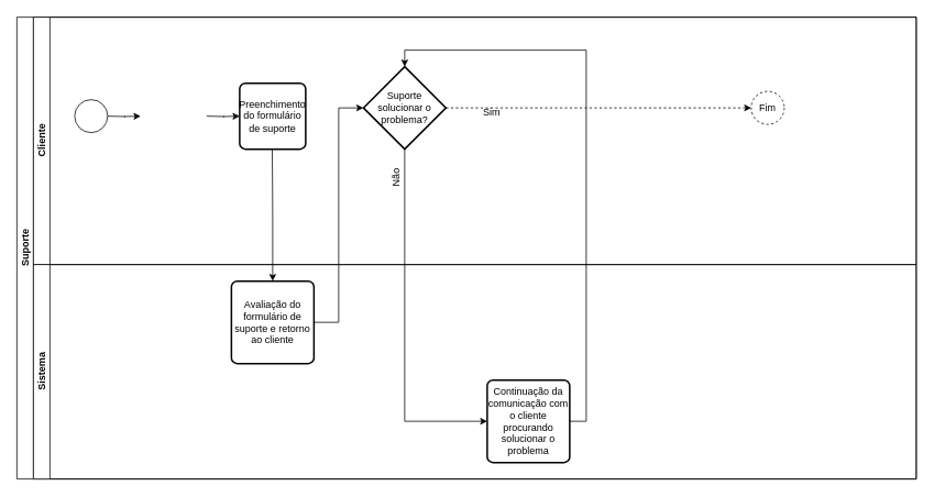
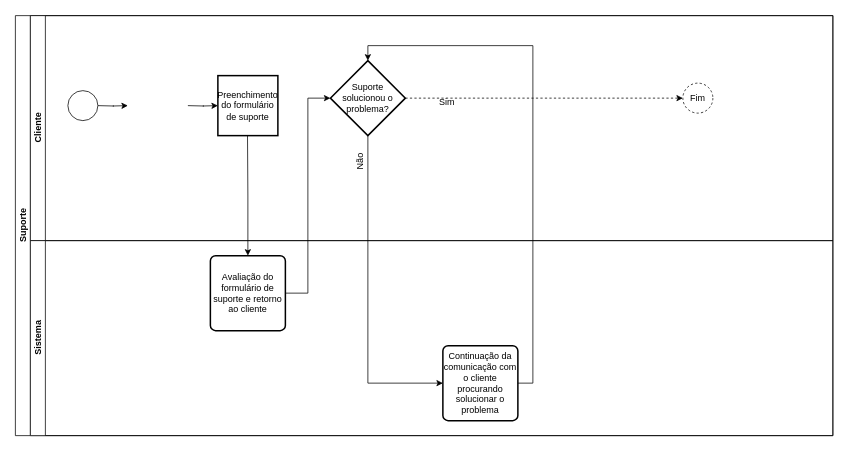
  <mxCell id="0" />
  <mxCell id="1" parent="0" />
  <mxCell id="2" value="Suporte" style="swimlane;html=1;childLayout=stackLayout;resizeParent=1;resizeParentMax=0;horizontal=0;startSize=20;horizontalStack=0;" parent="1" vertex="1"><mxGeometry x="20" y="20" width="1090" height="560" as="geometry" /></mxCell>
  <mxCell id="3" value="Cliente" style="swimlane;html=1;startSize=20;horizontal=0;" parent="2" vertex="1"><mxGeometry x="20" width="1070" height="300" as="geometry" /></mxCell>
  <mxCell id="4" value="" style="edgeStyle=orthogonalEdgeStyle;rounded=0;orthogonalLoop=1;jettySize=auto;html=1;" parent="3" edge="1"><mxGeometry relative="1" as="geometry"><mxPoint x="90" y="120" as="sourcePoint" /><mxPoint x="130" y="120" as="targetPoint" /></mxGeometry></mxCell>
  <mxCell id="5" value="" style="ellipse;whiteSpace=wrap;html=1;" parent="3" vertex="1"><mxGeometry x="50" y="100" width="40" height="40" as="geometry" /></mxCell>
  <mxCell id="6" style="edgeStyle=orthogonalEdgeStyle;rounded=0;orthogonalLoop=1;jettySize=auto;html=1;exitX=1;exitY=0.5;exitDx=0;exitDy=0;entryX=0;entryY=0.5;entryDx=0;entryDy=0;" parent="3" edge="1"><mxGeometry relative="1" as="geometry"><mxPoint x="210" y="120" as="sourcePoint" /><mxPoint x="250" y="120" as="targetPoint" /></mxGeometry></mxCell>
- <mxCell id="7" value="Preenchimento do formulário de suporte" style="rounded=1;whiteSpace=wrap;html=1;absoluteArcSize=1;arcSize=14;strokeWidth=2;" parent="3" vertex="1"><mxGeometry x="250" y="80" width="80" height="80" as="geometry" /></mxCell>
+ <mxCell id="7" value="Preenchimento do formulário de suporte" style="whiteSpace=wrap;html=1;absoluteArcSize=1;arcSize=14;strokeWidth=2;rounded=0;" parent="3" vertex="1"><mxGeometry x="250" y="80" width="80" height="80" as="geometry" /></mxCell>
  <mxCell id="8" style="edgeStyle=orthogonalEdgeStyle;rounded=0;orthogonalLoop=1;jettySize=auto;html=1;exitX=0.5;exitY=1;exitDx=0;exitDy=0;" parent="3" edge="1"><mxGeometry relative="1" as="geometry"><mxPoint x="290" y="320" as="targetPoint" /><mxPoint x="289.5" y="160" as="sourcePoint" /></mxGeometry></mxCell>
  <mxCell id="9" style="edgeStyle=orthogonalEdgeStyle;rounded=0;orthogonalLoop=1;jettySize=auto;html=1;exitX=1;exitY=0.5;exitDx=0;exitDy=0;exitPerimeter=0;entryX=0;entryY=0.5;entryDx=0;entryDy=0;dashed=1;" edge="1" parent="3" source="10" target="11"><mxGeometry relative="1" as="geometry" /></mxCell>
- <mxCell id="10" value="Suporte solucionar o problema?" style="strokeWidth=2;html=1;shape=mxgraph.flowchart.decision;whiteSpace=wrap;" parent="3" vertex="1"><mxGeometry x="400" y="60" width="100" height="100" as="geometry" /></mxCell>
+ <mxCell id="10" value="Suporte solucionou o problema?" style="strokeWidth=2;html=1;shape=mxgraph.flowchart.decision;whiteSpace=wrap;" parent="3" vertex="1"><mxGeometry x="400" y="60" width="100" height="100" as="geometry" /></mxCell>
  <mxCell id="11" value="Fim" style="ellipse;whiteSpace=wrap;html=1;dashed=1;" parent="3" vertex="1"><mxGeometry x="870" y="90" width="40" height="40" as="geometry" /></mxCell>
  <mxCell id="12" value="Sim" style="text;html=1;align=center;verticalAlign=middle;resizable=0;points=[];autosize=1;strokeColor=none;fillColor=none;" parent="3" vertex="1"><mxGeometry x="535" y="100" width="40" height="30" as="geometry" /></mxCell>
  <mxCell id="13" value="Não" style="text;html=1;align=center;verticalAlign=middle;resizable=0;points=[];autosize=1;strokeColor=none;fillColor=none;rotation=270;" parent="3" vertex="1"><mxGeometry x="415" y="180" width="50" height="30" as="geometry" /></mxCell>
  <mxCell id="14" value="Sistema" style="swimlane;html=1;startSize=20;horizontal=0;" parent="2" vertex="1"><mxGeometry x="20" y="300" width="1070" height="260" as="geometry" /></mxCell>
  <mxCell id="15" value="Avaliação do formulário de suporte e retorno ao cliente" style="rounded=1;whiteSpace=wrap;html=1;absoluteArcSize=1;arcSize=14;strokeWidth=2;" parent="14" vertex="1"><mxGeometry x="240" y="20" width="100" height="100" as="geometry" /></mxCell>
  <mxCell id="16" value="Continuação da comunicação com o cliente procurando solucionar o problema" style="rounded=1;whiteSpace=wrap;html=1;absoluteArcSize=1;arcSize=14;strokeWidth=2;" parent="14" vertex="1"><mxGeometry x="550" y="140" width="100" height="100" as="geometry" /></mxCell>
  <mxCell id="17" style="edgeStyle=orthogonalEdgeStyle;rounded=0;orthogonalLoop=1;jettySize=auto;html=1;exitX=1;exitY=0.5;exitDx=0;exitDy=0;entryX=0;entryY=0.5;entryDx=0;entryDy=0;entryPerimeter=0;" parent="2" source="15" target="10" edge="1"><mxGeometry relative="1" as="geometry" /></mxCell>
  <mxCell id="18" style="edgeStyle=orthogonalEdgeStyle;rounded=0;orthogonalLoop=1;jettySize=auto;html=1;exitX=0.5;exitY=1;exitDx=0;exitDy=0;exitPerimeter=0;entryX=0;entryY=0.5;entryDx=0;entryDy=0;" parent="2" source="10" target="16" edge="1"><mxGeometry relative="1" as="geometry"><mxPoint x="470" y="510" as="targetPoint" /><Array as="points"><mxPoint x="470" y="490" /></Array></mxGeometry></mxCell>
  <mxCell id="19" style="edgeStyle=orthogonalEdgeStyle;rounded=0;orthogonalLoop=1;jettySize=auto;html=1;exitX=1;exitY=0.5;exitDx=0;exitDy=0;entryX=0.5;entryY=0;entryDx=0;entryDy=0;entryPerimeter=0;" parent="2" source="16" target="10" edge="1"><mxGeometry relative="1" as="geometry"><mxPoint x="690" y="40" as="targetPoint" /></mxGeometry></mxCell>
